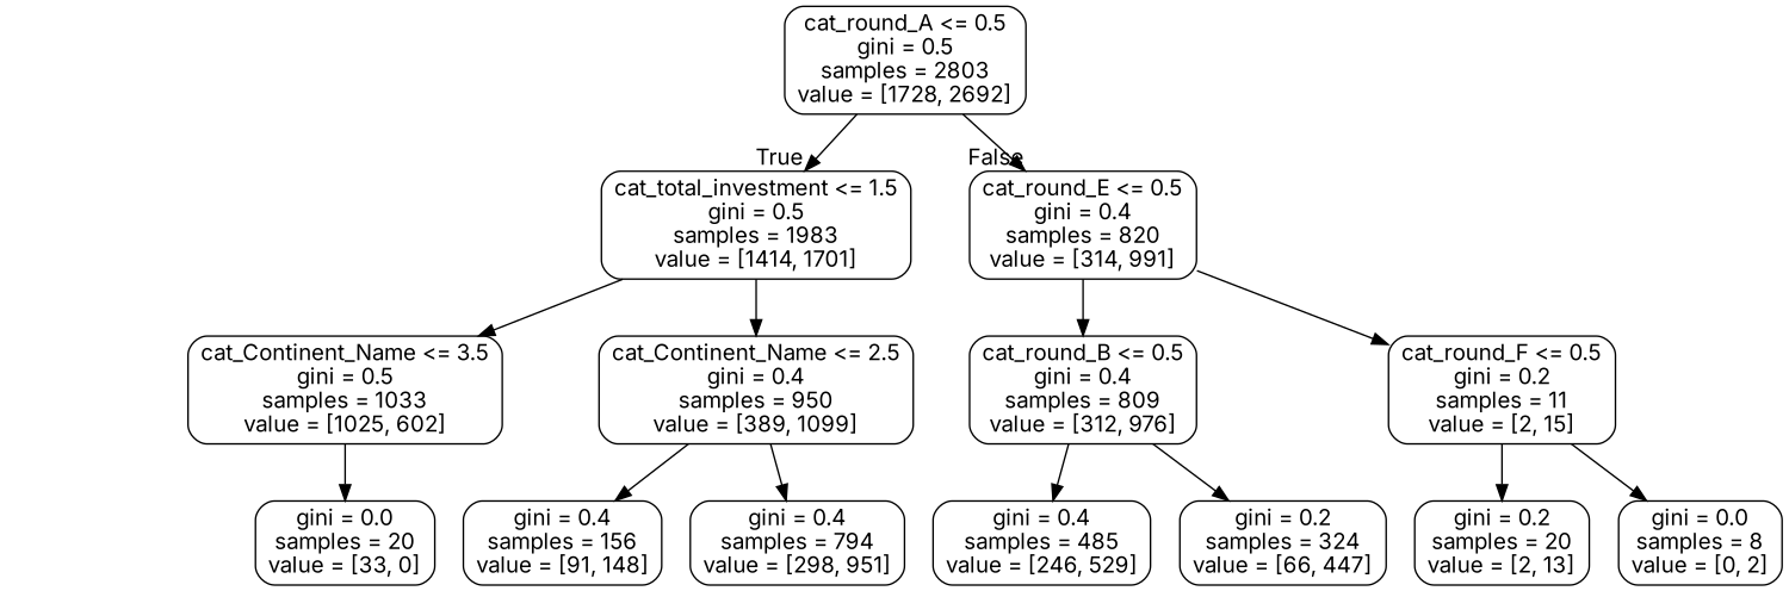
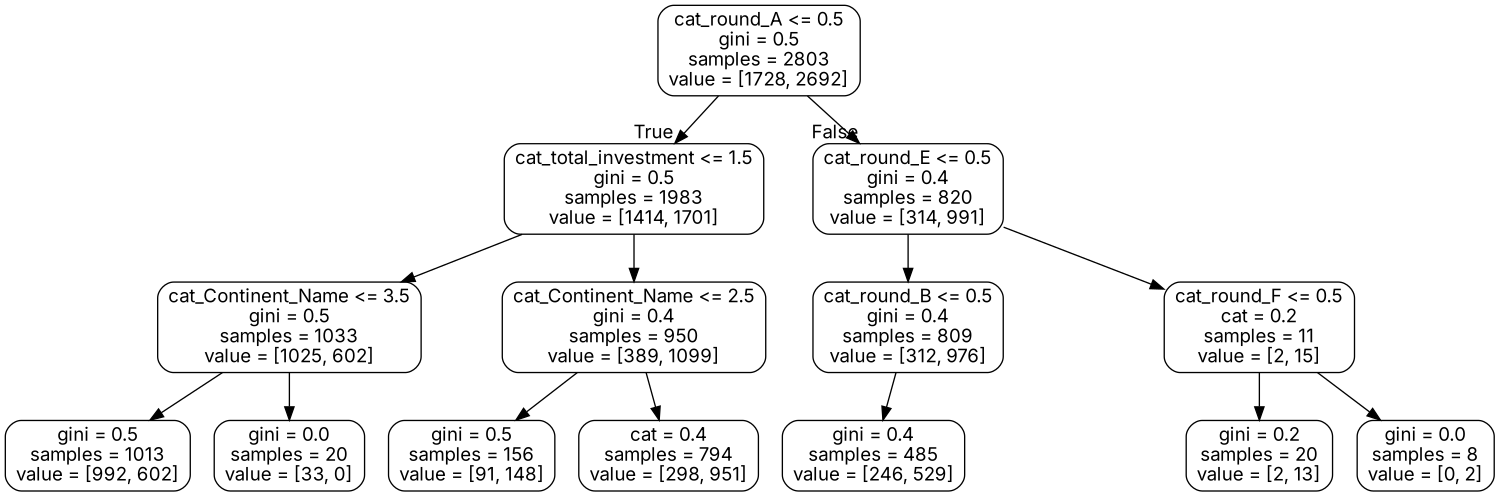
  digraph {
    fontname=Inter
    node [color=black fontname=Inter shape=box style=rounded]
    edge [fontname=Inter]
    n1 [label="cat_round_A <= 0.5\ngini = 0.5\nsamples = 2803\nvalue = [1728, 2692]"]
    n2 [label="cat_total_investment <= 1.5\ngini = 0.5\nsamples = 1983\nvalue = [1414, 1701]"]
    n3 [label="cat_round_E <= 0.5\ngini = 0.4\nsamples = 820\nvalue = [314, 991]"]
    n4 [label="cat_Continent_Name <= 3.5\ngini = 0.5\nsamples = 1033\nvalue = [1025, 602]"]
    n5 [label="cat_Continent_Name <= 2.5\ngini = 0.4\nsamples = 950\nvalue = [389, 1099]"]
    n6 [label="cat_round_B <= 0.5\ngini = 0.4\nsamples = 809\nvalue = [312, 976]"]
-   n7 [label="cat_round_F <= 0.5\ngini = 0.2\nsamples = 11\nvalue = [2, 15]"]
+   n7 [label="cat_round_F <= 0.5\ncat = 0.2\nsamples = 11\nvalue = [2, 15]"]
+   n8 [label="gini = 0.5\nsamples = 1013\nvalue = [992, 602]"]
    n9 [label="gini = 0.0\nsamples = 20\nvalue = [33, 0]"]
-   n10 [label="gini = 0.4\nsamples = 156\nvalue = [91, 148]"]
-   n11 [label="gini = 0.4\nsamples = 794\nvalue = [298, 951]"]
+   n10 [label="gini = 0.5\nsamples = 156\nvalue = [91, 148]"]
+   n11 [label="cat = 0.4\nsamples = 794\nvalue = [298, 951]"]
    n12 [label="gini = 0.4\nsamples = 485\nvalue = [246, 529]"]
-   n13 [label="gini = 0.2\nsamples = 324\nvalue = [66, 447]"]
    n14 [label="gini = 0.2\nsamples = 20\nvalue = [2, 13]"]
    n15 [label="gini = 0.0\nsamples = 8\nvalue = [0, 2]"]
    n1 -> n2 [headlabel=True labelangle=45 labeldistance=2.5]
    n1 -> n3 [headlabel=False labelangle=-45 labeldistance=2.5]
    n2 -> n4
    n2 -> n5
    n3 -> n6
    n3 -> n7
+   n4 -> n8
    n4 -> n9
    n5 -> n10
    n5 -> n11
    n6 -> n12
-   n6 -> n13
    n7 -> n14
    n7 -> n15
  }
